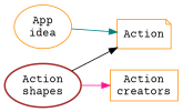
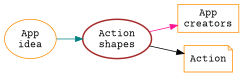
  digraph {
    fontname="Courier Prime"
    rankdir=LR
    node [color=darkorange fontname="Courier Prime" shape=ellipse]
    edge [fontname="Courier Prime"]
    n1 [label="App\nidea"]
    n2 [color=brown label="Action\nshapes" style=bold]
-   n3 [label="Action\ncreators" shape=box]
+   n3 [label="App\ncreators" shape=box]
    n4 [label=Action shape=note]
-   n1 -> n4 [color=teal]
+   n1 -> n2 [color=teal]
    n2 -> n3 [color=deeppink]
    n2 -> n4 [color=black]
  }
